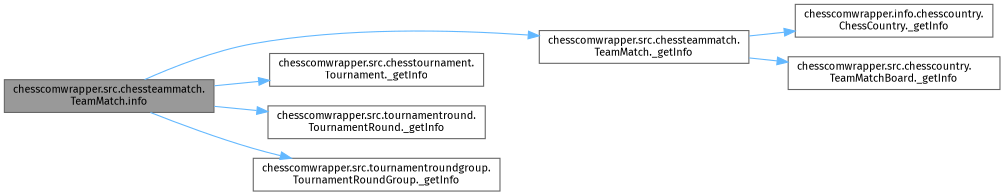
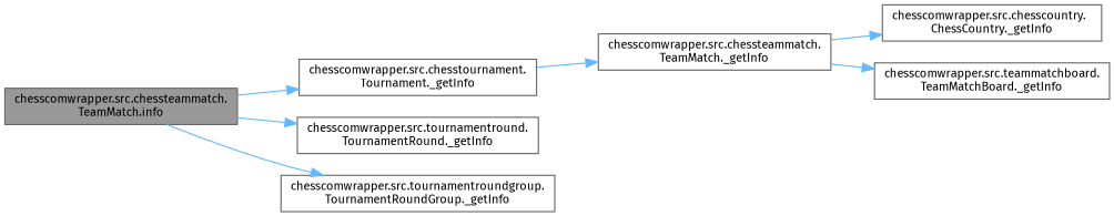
  digraph {
    fontname="Fira Sans"
    rankdir=LR
    node [color=grey40 fillcolor=white fontname="Fira Sans" fontsize=10 shape=box style=filled]
    edge [color=steelblue1 fontname="Fira Sans" fontsize=10 labelfontname=Helvetica labelfontsize=10 style=solid]
    n1 [color=gray40 fillcolor=grey60 fontcolor=black height=0.2 label="chesscomwrapper.src.chessteammatch.\lTeamMatch.info" width=0.4]
    n2 [height=0.2 label="chesscomwrapper.src.chessteammatch.\lTeamMatch._getInfo" width=0.4]
    n3 [height=0.2 label="chesscomwrapper.src.chesstournament.\lTournament._getInfo" width=0.4]
    n4 [height=0.2 label="chesscomwrapper.src.tournamentround.\lTournamentRound._getInfo" width=0.4]
    n5 [height=0.2 label="chesscomwrapper.src.tournamentroundgroup.\lTournamentRoundGroup._getInfo" width=0.4]
-   n6 [height=0.2 label="chesscomwrapper.info.chesscountry.\lChessCountry._getInfo" width=0.4]
-   n7 [height=0.2 label="chesscomwrapper.src.chesscountry.\lTeamMatchBoard._getInfo" width=0.4]
-   n1 -> n2
+   n6 [height=0.2 label="chesscomwrapper.src.chesscountry.\lChessCountry._getInfo" width=0.4]
+   n7 [height=0.2 label="chesscomwrapper.src.teammatchboard.\lTeamMatchBoard._getInfo" width=0.4]
+   n3 -> n2
    n1 -> n3
    n1 -> n4
    n1 -> n5
    n2 -> n6
    n2 -> n7
  }
